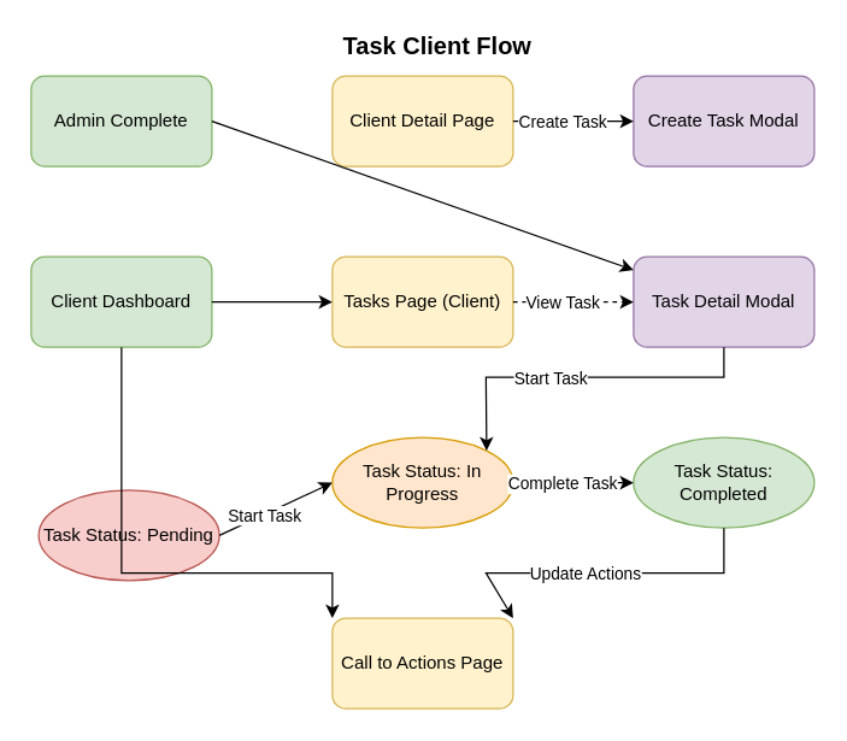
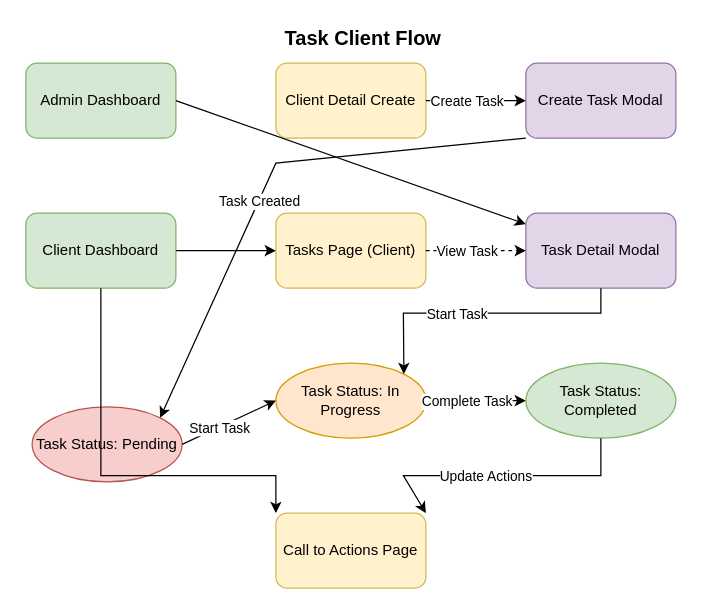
  <mxCell id="0" />
  <mxCell id="1" parent="0" />
- <mxCell id="2" value="Admin Complete" style="rounded=1;whiteSpace=wrap;html=1;fillColor=#d5e8d4;strokeColor=#82b366;" vertex="1" parent="1"><mxGeometry x="20" y="50" width="120" height="60" as="geometry" /></mxCell>
- <mxCell id="3" value="Client Detail Page" style="rounded=1;whiteSpace=wrap;html=1;fillColor=#fff2cc;strokeColor=#d6b656;" vertex="1" parent="1"><mxGeometry x="220" y="50" width="120" height="60" as="geometry" /></mxCell>
+ <mxCell id="2" value="Admin Dashboard" style="rounded=1;whiteSpace=wrap;html=1;fillColor=#d5e8d4;strokeColor=#82b366;" vertex="1" parent="1"><mxGeometry x="20" y="50" width="120" height="60" as="geometry" /></mxCell>
+ <mxCell id="3" value="Client Detail Create" style="rounded=1;whiteSpace=wrap;html=1;fillColor=#fff2cc;strokeColor=#d6b656;" vertex="1" parent="1"><mxGeometry x="220" y="50" width="120" height="60" as="geometry" /></mxCell>
  <mxCell id="4" value="Create Task Modal" style="rounded=1;whiteSpace=wrap;html=1;fillColor=#e1d5e7;strokeColor=#9673a6;" vertex="1" parent="1"><mxGeometry x="420" y="50" width="120" height="60" as="geometry" /></mxCell>
  <mxCell id="5" value="Client Dashboard" style="rounded=1;whiteSpace=wrap;html=1;fillColor=#d5e8d4;strokeColor=#82b366;" vertex="1" parent="1"><mxGeometry x="20" y="170" width="120" height="60" as="geometry" /></mxCell>
  <mxCell id="6" value="Tasks Page (Client)" style="rounded=1;whiteSpace=wrap;html=1;fillColor=#fff2cc;strokeColor=#d6b656;" vertex="1" parent="1"><mxGeometry x="220" y="170" width="120" height="60" as="geometry" /></mxCell>
  <mxCell id="7" value="Task Detail Modal" style="rounded=1;whiteSpace=wrap;html=1;fillColor=#e1d5e7;strokeColor=#9673a6;" vertex="1" parent="1"><mxGeometry x="420" y="170" width="120" height="60" as="geometry" /></mxCell>
  <mxCell id="8" value="Task Status: Pending" style="ellipse;whiteSpace=wrap;html=1;fillColor=#f8cecc;strokeColor=#b85450;" vertex="1" parent="1"><mxGeometry x="25" y="325" width="120" height="60" as="geometry" /></mxCell>
  <mxCell id="9" value="Task Status: In Progress" style="ellipse;whiteSpace=wrap;html=1;fillColor=#ffe6cc;strokeColor=#d79b00;" vertex="1" parent="1"><mxGeometry x="220" y="290" width="120" height="60" as="geometry" /></mxCell>
  <mxCell id="10" value="Task Status: Completed" style="ellipse;whiteSpace=wrap;html=1;fillColor=#d5e8d4;strokeColor=#82b366;" vertex="1" parent="1"><mxGeometry x="420" y="290" width="120" height="60" as="geometry" /></mxCell>
  <mxCell id="11" value="Call to Actions Page" style="rounded=1;whiteSpace=wrap;html=1;fillColor=#fff2cc;strokeColor=#d6b656;" vertex="1" parent="1"><mxGeometry x="220" y="410" width="120" height="60" as="geometry" /></mxCell>
  <mxCell id="12" value="" style="endArrow=classic;html=1;rounded=0;exitX=1;exitY=0.5;exitDx=0;exitDy=0;" edge="1" parent="1" source="2" target="7"><mxGeometry width="50" height="50" relative="1" as="geometry"><mxPoint x="300" y="430" as="sourcePoint" /><mxPoint x="350" y="380" as="targetPoint" /></mxGeometry></mxCell>
  <mxCell id="13" value="" style="endArrow=classic;html=1;rounded=0;exitX=1;exitY=0.5;exitDx=0;exitDy=0;entryX=0;entryY=0.5;entryDx=0;entryDy=0;" edge="1" parent="1" source="3" target="4"><mxGeometry width="50" height="50" relative="1" as="geometry"><mxPoint x="300" y="430" as="sourcePoint" /><mxPoint x="350" y="380" as="targetPoint" /></mxGeometry></mxCell>
  <mxCell id="14" value="Create Task" style="edgeLabel;html=1;align=center;verticalAlign=middle;resizable=0;points=[];" vertex="1" connectable="0" parent="13"><mxGeometry x="-0.2" relative="1" as="geometry"><mxPoint as="offset" /></mxGeometry></mxCell>
+ <mxCell id="15" value="" style="endArrow=classic;html=1;rounded=0;exitX=0;exitY=1;exitDx=0;exitDy=0;entryX=1;entryY=0;entryDx=0;entryDy=0;" edge="1" parent="1" source="4" target="8"><mxGeometry width="50" height="50" relative="1" as="geometry"><mxPoint x="300" y="430" as="sourcePoint" /><mxPoint x="350" y="380" as="targetPoint" /><Array as="points"><mxPoint x="220" y="130" /></Array></mxGeometry></mxCell>
+ <mxCell id="16" value="Task Created" style="edgeLabel;html=1;align=center;verticalAlign=middle;resizable=0;points=[];" vertex="1" connectable="0" parent="15"><mxGeometry x="0.1" relative="1" as="geometry"><mxPoint as="offset" /></mxGeometry></mxCell>
  <mxCell id="17" value="" style="endArrow=classic;html=1;rounded=0;exitX=1;exitY=0.5;exitDx=0;exitDy=0;entryX=0;entryY=0.5;entryDx=0;entryDy=0;" edge="1" parent="1" source="5" target="6"><mxGeometry width="50" height="50" relative="1" as="geometry"><mxPoint x="300" y="430" as="sourcePoint" /><mxPoint x="350" y="380" as="targetPoint" /></mxGeometry></mxCell>
  <mxCell id="18" value="" style="endArrow=classic;html=1;rounded=0;exitX=1;exitY=0.5;exitDx=0;exitDy=0;entryX=0;entryY=0.5;entryDx=0;entryDy=0;dashed=1;" edge="1" parent="1" source="6" target="7"><mxGeometry width="50" height="50" relative="1" as="geometry"><mxPoint x="300" y="430" as="sourcePoint" /><mxPoint x="350" y="380" as="targetPoint" /></mxGeometry></mxCell>
  <mxCell id="19" value="View Task" style="edgeLabel;html=1;align=center;verticalAlign=middle;resizable=0;points=[];" vertex="1" connectable="0" parent="18"><mxGeometry x="-0.2" relative="1" as="geometry"><mxPoint as="offset" /></mxGeometry></mxCell>
  <mxCell id="20" value="" style="endArrow=classic;html=1;rounded=0;exitX=0.5;exitY=1;exitDx=0;exitDy=0;entryX=1;entryY=0;entryDx=0;entryDy=0;" edge="1" parent="1" source="7" target="9"><mxGeometry width="50" height="50" relative="1" as="geometry"><mxPoint x="300" y="430" as="sourcePoint" /><mxPoint x="350" y="380" as="targetPoint" /><Array as="points"><mxPoint x="480" y="250" /><mxPoint x="322" y="250" /></Array></mxGeometry></mxCell>
  <mxCell id="21" value="Start Task" style="edgeLabel;html=1;align=center;verticalAlign=middle;resizable=0;points=[];" vertex="1" connectable="0" parent="20"><mxGeometry x="0.2" relative="1" as="geometry"><mxPoint as="offset" /></mxGeometry></mxCell>
  <mxCell id="22" value="" style="endArrow=classic;html=1;rounded=0;exitX=1;exitY=0.5;exitDx=0;exitDy=0;entryX=0;entryY=0.5;entryDx=0;entryDy=0;" edge="1" parent="1" source="9" target="10"><mxGeometry width="50" height="50" relative="1" as="geometry"><mxPoint x="300" y="430" as="sourcePoint" /><mxPoint x="350" y="380" as="targetPoint" /></mxGeometry></mxCell>
  <mxCell id="23" value="Complete Task" style="edgeLabel;html=1;align=center;verticalAlign=middle;resizable=0;points=[];" vertex="1" connectable="0" parent="22"><mxGeometry x="-0.2" relative="1" as="geometry"><mxPoint as="offset" /></mxGeometry></mxCell>
  <mxCell id="24" value="" style="endArrow=classic;html=1;rounded=0;exitX=1;exitY=0.5;exitDx=0;exitDy=0;entryX=0;entryY=0.5;entryDx=0;entryDy=0;" edge="1" parent="1" source="8" target="9"><mxGeometry width="50" height="50" relative="1" as="geometry"><mxPoint x="300" y="430" as="sourcePoint" /><mxPoint x="350" y="380" as="targetPoint" /></mxGeometry></mxCell>
  <mxCell id="25" value="Start Task" style="edgeLabel;html=1;align=center;verticalAlign=middle;resizable=0;points=[];" vertex="1" connectable="0" parent="24"><mxGeometry x="-0.2" relative="1" as="geometry"><mxPoint as="offset" /></mxGeometry></mxCell>
  <mxCell id="26" value="" style="endArrow=classic;html=1;rounded=0;exitX=0.5;exitY=1;exitDx=0;exitDy=0;entryX=1;entryY=0;entryDx=0;entryDy=0;" edge="1" parent="1" source="10" target="11"><mxGeometry width="50" height="50" relative="1" as="geometry"><mxPoint x="300" y="430" as="sourcePoint" /><mxPoint x="350" y="380" as="targetPoint" /><Array as="points"><mxPoint x="480" y="380" /><mxPoint x="322" y="380" /></Array></mxGeometry></mxCell>
  <mxCell id="27" value="Update Actions" style="edgeLabel;html=1;align=center;verticalAlign=middle;resizable=0;points=[];" vertex="1" connectable="0" parent="26"><mxGeometry x="0.1" relative="1" as="geometry"><mxPoint as="offset" /></mxGeometry></mxCell>
  <mxCell id="28" value="" style="endArrow=classic;html=1;rounded=0;exitX=0.5;exitY=1;exitDx=0;exitDy=0;entryX=0;entryY=0;entryDx=0;entryDy=0;" edge="1" parent="1" source="5" target="11"><mxGeometry width="50" height="50" relative="1" as="geometry"><mxPoint x="300" y="430" as="sourcePoint" /><mxPoint x="350" y="380" as="targetPoint" /><Array as="points"><mxPoint x="80" y="380" /><mxPoint x="220" y="380" /></Array></mxGeometry></mxCell>
  <mxCell id="29" value="Task Client Flow" style="text;html=1;strokeColor=none;fillColor=none;align=center;verticalAlign=middle;whiteSpace=wrap;rounded=0;fontSize=16;fontStyle=1" vertex="1" parent="1"><mxGeometry x="220" y="20" width="140" height="20" as="geometry" /></mxCell>
